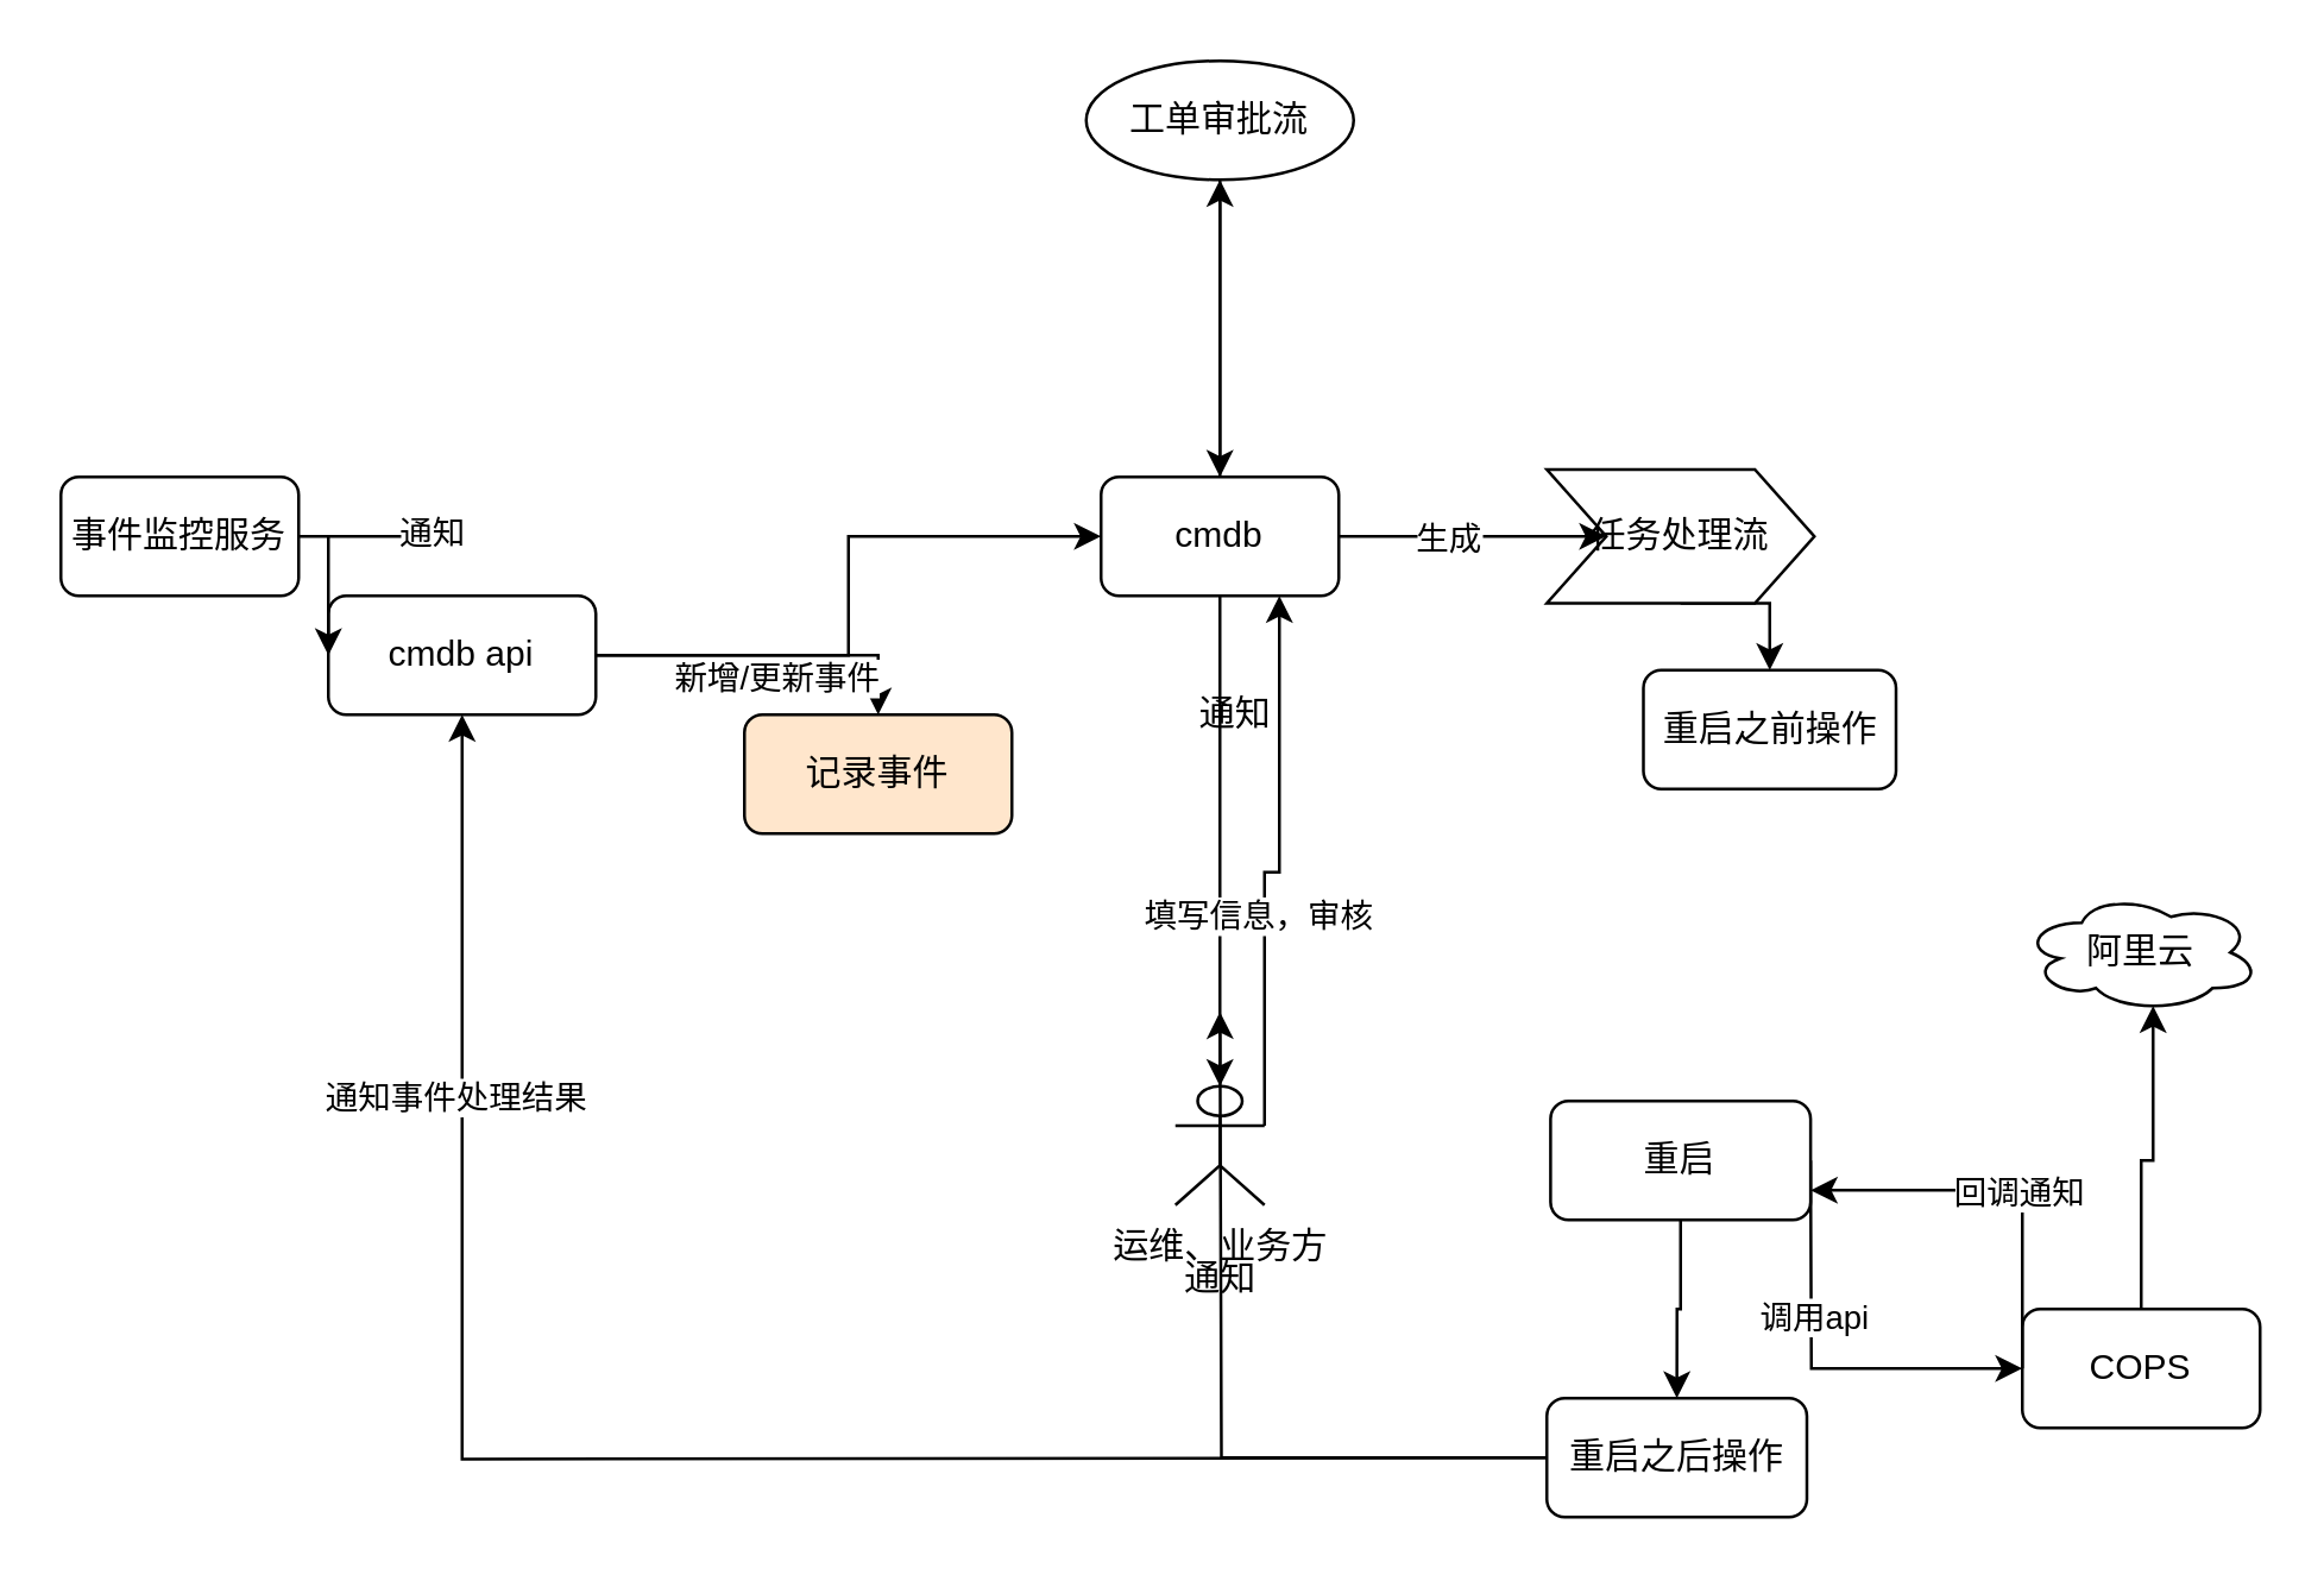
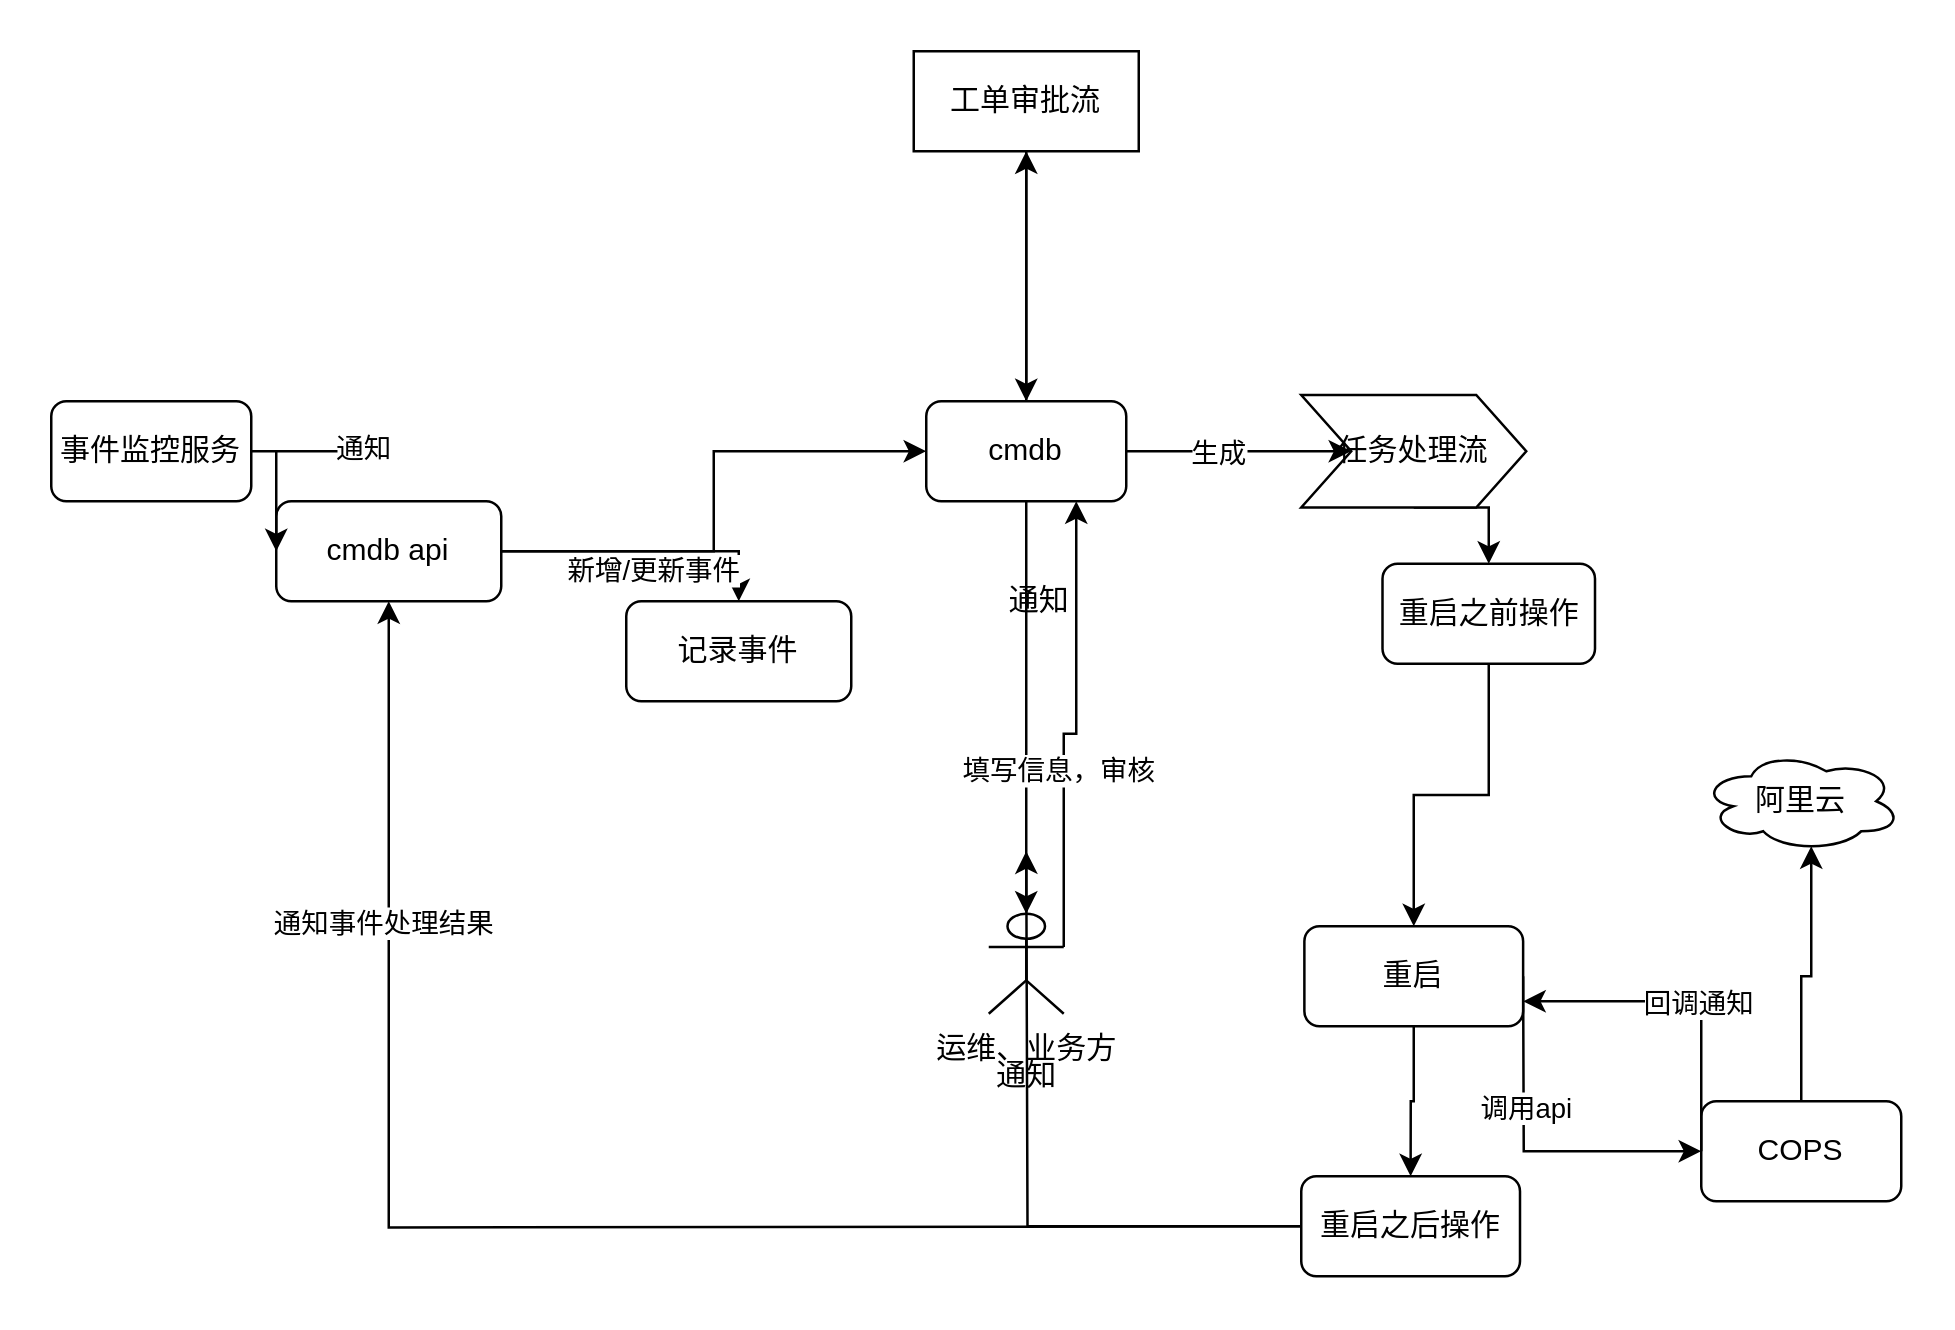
  <mxCell id="0" />
  <mxCell id="1" parent="0" />
  <mxCell id="2" style="edgeStyle=orthogonalEdgeStyle;rounded=0;orthogonalLoop=1;jettySize=auto;html=1;exitX=1;exitY=0.5;exitDx=0;exitDy=0;entryX=0;entryY=0.5;entryDx=0;entryDy=0;" parent="1" source="5" target="14" edge="1"><mxGeometry relative="1" as="geometry" /></mxCell>
  <mxCell id="3" style="edgeStyle=orthogonalEdgeStyle;rounded=0;orthogonalLoop=1;jettySize=auto;html=1;exitX=1;exitY=0.5;exitDx=0;exitDy=0;entryX=0.5;entryY=0;entryDx=0;entryDy=0;" parent="1" source="5" target="9" edge="1"><mxGeometry relative="1" as="geometry" /></mxCell>
  <mxCell id="4" value="新增/更新事件" style="edgeLabel;html=1;align=center;verticalAlign=middle;resizable=0;points=[];" parent="3" vertex="1" connectable="0"><mxGeometry x="0.085" y="1" relative="1" as="geometry"><mxPoint x="-1.02" y="8.83" as="offset" /></mxGeometry></mxCell>
  <mxCell id="5" value="cmdb api" style="rounded=1;whiteSpace=wrap;html=1;" parent="1" vertex="1"><mxGeometry x="110" y="200" width="90" height="40" as="geometry" /></mxCell>
  <mxCell id="6" style="edgeStyle=orthogonalEdgeStyle;rounded=0;orthogonalLoop=1;jettySize=auto;html=1;exitX=1;exitY=0.5;exitDx=0;exitDy=0;entryX=0;entryY=0.5;entryDx=0;entryDy=0;" parent="1" source="8" target="5" edge="1"><mxGeometry relative="1" as="geometry"><Array as="points"><mxPoint x="150" y="180" /><mxPoint x="150" y="180" /></Array></mxGeometry></mxCell>
  <mxCell id="7" value="通知" style="edgeLabel;html=1;align=center;verticalAlign=middle;resizable=0;points=[];" parent="6" vertex="1" connectable="0"><mxGeometry x="-0.328" y="2" relative="1" as="geometry"><mxPoint as="offset" /></mxGeometry></mxCell>
  <mxCell id="8" value="事件监控服务" style="rounded=1;whiteSpace=wrap;html=1;" parent="1" vertex="1"><mxGeometry x="20" y="160" width="80" height="40" as="geometry" /></mxCell>
- <mxCell id="9" value="记录事件" style="rounded=1;whiteSpace=wrap;html=1;fillColor=#ffe6cc;" parent="1" vertex="1"><mxGeometry x="250" y="240" width="90" height="40" as="geometry" /></mxCell>
+ <mxCell id="9" value="记录事件" style="rounded=1;whiteSpace=wrap;html=1;" parent="1" vertex="1"><mxGeometry x="250" y="240" width="90" height="40" as="geometry" /></mxCell>
  <mxCell id="10" style="edgeStyle=orthogonalEdgeStyle;rounded=0;orthogonalLoop=1;jettySize=auto;html=1;exitX=0.5;exitY=1;exitDx=0;exitDy=0;entryX=0.5;entryY=0;entryDx=0;entryDy=0;entryPerimeter=0;" parent="1" source="14" target="17" edge="1"><mxGeometry relative="1" as="geometry"><Array as="points"><mxPoint x="410" y="230" /><mxPoint x="410" y="230" /></Array></mxGeometry></mxCell>
  <mxCell id="11" style="edgeStyle=orthogonalEdgeStyle;rounded=0;orthogonalLoop=1;jettySize=auto;html=1;exitX=0.5;exitY=0;exitDx=0;exitDy=0;entryX=0.5;entryY=1;entryDx=0;entryDy=0;" parent="1" source="14" target="22" edge="1"><mxGeometry relative="1" as="geometry" /></mxCell>
  <mxCell id="12" style="edgeStyle=orthogonalEdgeStyle;rounded=0;orthogonalLoop=1;jettySize=auto;html=1;exitX=1;exitY=0.5;exitDx=0;exitDy=0;entryX=0;entryY=0.5;entryDx=0;entryDy=0;" parent="1" source="14" target="20" edge="1"><mxGeometry relative="1" as="geometry"><Array as="points"><mxPoint x="490" y="180" /><mxPoint x="490" y="180" /></Array></mxGeometry></mxCell>
  <mxCell id="13" value="生成" style="edgeLabel;html=1;align=center;verticalAlign=middle;resizable=0;points=[];" parent="12" vertex="1" connectable="0"><mxGeometry x="-0.192" relative="1" as="geometry"><mxPoint as="offset" /></mxGeometry></mxCell>
  <mxCell id="14" value="cmdb" style="rounded=1;whiteSpace=wrap;html=1;" parent="1" vertex="1"><mxGeometry x="370" y="160" width="80" height="40" as="geometry" /></mxCell>
  <mxCell id="15" style="edgeStyle=orthogonalEdgeStyle;rounded=0;orthogonalLoop=1;jettySize=auto;html=1;exitX=1;exitY=0.333;exitDx=0;exitDy=0;exitPerimeter=0;entryX=0.75;entryY=1;entryDx=0;entryDy=0;" parent="1" source="17" target="14" edge="1"><mxGeometry relative="1" as="geometry"><mxPoint x="440" y="210" as="targetPoint" /><Array as="points"><mxPoint x="430" y="293" /></Array></mxGeometry></mxCell>
  <mxCell id="16" value="填写信息，审核" style="edgeLabel;html=1;align=center;verticalAlign=middle;resizable=0;points=[];" parent="15" vertex="1" connectable="0"><mxGeometry x="-0.222" y="3" relative="1" as="geometry"><mxPoint as="offset" /></mxGeometry></mxCell>
  <mxCell id="17" value="运维、业务方" style="shape=umlActor;verticalLabelPosition=bottom;verticalAlign=top;html=1;outlineConnect=0;" parent="1" vertex="1"><mxGeometry x="395" y="365" width="30" height="40" as="geometry" /></mxCell>
  <mxCell id="18" value="通知" style="text;html=1;align=center;verticalAlign=middle;resizable=0;points=[];autosize=1;" parent="1" vertex="1"><mxGeometry x="395" y="230" width="40" height="20" as="geometry" /></mxCell>
  <mxCell id="19" style="edgeStyle=orthogonalEdgeStyle;rounded=0;orthogonalLoop=1;jettySize=auto;html=1;exitX=0.5;exitY=1;exitDx=0;exitDy=0;entryX=0.5;entryY=0;entryDx=0;entryDy=0;" parent="1" source="20" target="24" edge="1"><mxGeometry relative="1" as="geometry" /></mxCell>
  <mxCell id="20" value="任务处理流" style="shape=step;perimeter=stepPerimeter;whiteSpace=wrap;html=1;fixedSize=1;" parent="1" vertex="1"><mxGeometry x="520" y="157.5" width="90" height="45" as="geometry" /></mxCell>
  <mxCell id="21" style="edgeStyle=orthogonalEdgeStyle;rounded=0;orthogonalLoop=1;jettySize=auto;html=1;entryX=0.5;entryY=0;entryDx=0;entryDy=0;" parent="1" source="22" target="14" edge="1"><mxGeometry relative="1" as="geometry" /></mxCell>
- <mxCell id="22" value="工单审批流" style="ellipse;whiteSpace=wrap;html=1;" parent="1" vertex="1"><mxGeometry x="365" y="20" width="90" height="40" as="geometry" /></mxCell>
+ <mxCell id="22" value="工单审批流" style="whiteSpace=wrap;html=1;rounded=0;" parent="1" vertex="1"><mxGeometry x="365" y="20" width="90" height="40" as="geometry" /></mxCell>
+ <mxCell id="23" style="edgeStyle=orthogonalEdgeStyle;rounded=0;orthogonalLoop=1;jettySize=auto;html=1;exitX=0.5;exitY=1;exitDx=0;exitDy=0;entryX=0.5;entryY=0;entryDx=0;entryDy=0;" parent="1" source="24" target="29" edge="1"><mxGeometry relative="1" as="geometry" /></mxCell>
  <mxCell id="24" value="重启之前操作" style="rounded=1;whiteSpace=wrap;html=1;" parent="1" vertex="1"><mxGeometry x="552.5" y="225" width="85" height="40" as="geometry" /></mxCell>
  <mxCell id="25" style="edgeStyle=orthogonalEdgeStyle;rounded=0;orthogonalLoop=1;jettySize=auto;html=1;exitX=1;exitY=0.5;exitDx=0;exitDy=0;entryX=1;entryY=0.5;entryDx=0;entryDy=0;" parent="1" source="29" target="29" edge="1"><mxGeometry relative="1" as="geometry" /></mxCell>
  <mxCell id="26" style="edgeStyle=orthogonalEdgeStyle;rounded=0;orthogonalLoop=1;jettySize=auto;html=1;exitX=0.5;exitY=1;exitDx=0;exitDy=0;entryX=0.5;entryY=0;entryDx=0;entryDy=0;" parent="1" source="29" target="34" edge="1"><mxGeometry relative="1" as="geometry" /></mxCell>
  <mxCell id="27" style="edgeStyle=orthogonalEdgeStyle;rounded=0;orthogonalLoop=1;jettySize=auto;html=1;exitX=1;exitY=0.5;exitDx=0;exitDy=0;entryX=0;entryY=0.5;entryDx=0;entryDy=0;" parent="1" source="29" target="32" edge="1"><mxGeometry relative="1" as="geometry"><Array as="points"><mxPoint x="609" y="390" /><mxPoint x="609" y="390" /></Array></mxGeometry></mxCell>
  <mxCell id="28" value="调用api" style="edgeLabel;html=1;align=center;verticalAlign=middle;resizable=0;points=[];" parent="27" vertex="1" connectable="0"><mxGeometry x="-0.247" y="1" relative="1" as="geometry"><mxPoint as="offset" /></mxGeometry></mxCell>
  <mxCell id="29" value="重启" style="rounded=1;whiteSpace=wrap;html=1;" parent="1" vertex="1"><mxGeometry x="521.25" y="370" width="87.5" height="40" as="geometry" /></mxCell>
  <mxCell id="30" value="阿里云" style="ellipse;shape=cloud;whiteSpace=wrap;html=1;" parent="1" vertex="1"><mxGeometry x="680" y="300" width="80" height="40" as="geometry" /></mxCell>
  <mxCell id="31" style="edgeStyle=orthogonalEdgeStyle;rounded=0;orthogonalLoop=1;jettySize=auto;html=1;exitX=0.5;exitY=0;exitDx=0;exitDy=0;entryX=0.55;entryY=0.95;entryDx=0;entryDy=0;entryPerimeter=0;" parent="1" source="32" target="30" edge="1"><mxGeometry relative="1" as="geometry" /></mxCell>
  <mxCell id="32" value="COPS" style="rounded=1;whiteSpace=wrap;html=1;" parent="1" vertex="1"><mxGeometry x="680" y="440" width="80" height="40" as="geometry" /></mxCell>
  <mxCell id="33" style="edgeStyle=orthogonalEdgeStyle;rounded=0;orthogonalLoop=1;jettySize=auto;html=1;exitX=0;exitY=0.5;exitDx=0;exitDy=0;" parent="1" source="34" edge="1"><mxGeometry relative="1" as="geometry"><mxPoint x="410" y="340" as="targetPoint" /></mxGeometry></mxCell>
  <mxCell id="34" value="重启之后操作" style="rounded=1;whiteSpace=wrap;html=1;" parent="1" vertex="1"><mxGeometry x="520" y="470" width="87.5" height="40" as="geometry" /></mxCell>
  <mxCell id="35" style="edgeStyle=orthogonalEdgeStyle;rounded=0;orthogonalLoop=1;jettySize=auto;html=1;exitX=0;exitY=0.5;exitDx=0;exitDy=0;entryX=1;entryY=0.75;entryDx=0;entryDy=0;" parent="1" source="32" target="29" edge="1"><mxGeometry relative="1" as="geometry"><mxPoint x="618.75" y="400" as="sourcePoint" /><mxPoint x="660" y="500" as="targetPoint" /><Array as="points"><mxPoint x="680" y="400" /></Array></mxGeometry></mxCell>
  <mxCell id="36" value="回调通知" style="edgeLabel;html=1;align=center;verticalAlign=middle;resizable=0;points=[];" parent="35" vertex="1" connectable="0"><mxGeometry x="-0.051" relative="1" as="geometry"><mxPoint as="offset" /></mxGeometry></mxCell>
  <mxCell id="37" value="通知" style="text;html=1;align=center;verticalAlign=middle;resizable=0;points=[];autosize=1;" parent="1" vertex="1"><mxGeometry x="390" y="420" width="40" height="20" as="geometry" /></mxCell>
  <mxCell id="38" style="edgeStyle=orthogonalEdgeStyle;rounded=0;orthogonalLoop=1;jettySize=auto;html=1;exitX=0.5;exitY=1;exitDx=0;exitDy=0;" parent="1" source="9" target="9" edge="1"><mxGeometry relative="1" as="geometry" /></mxCell>
  <mxCell id="39" style="edgeStyle=orthogonalEdgeStyle;rounded=0;orthogonalLoop=1;jettySize=auto;html=1;entryX=0.5;entryY=1;entryDx=0;entryDy=0;" parent="1" target="5" edge="1"><mxGeometry relative="1" as="geometry"><mxPoint x="520" y="490" as="sourcePoint" /><mxPoint x="420" y="350" as="targetPoint" /></mxGeometry></mxCell>
  <mxCell id="40" value="通知事件处理结果" style="edgeLabel;html=1;align=center;verticalAlign=middle;resizable=0;points=[];" parent="39" vertex="1" connectable="0"><mxGeometry x="0.581" y="3" relative="1" as="geometry"><mxPoint as="offset" /></mxGeometry></mxCell>
